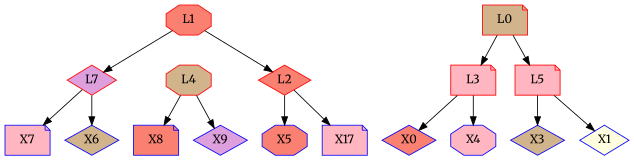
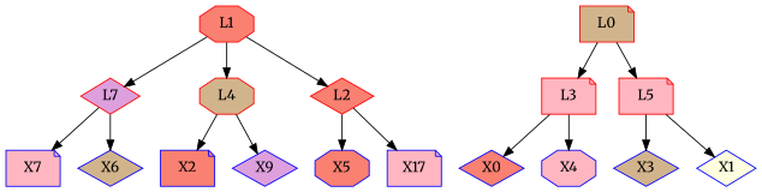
  digraph {
    fontname=Merriweather
    node [color=blue fillcolor=lightpink fontname=Merriweather shape=diamond style=filled]
    edge [color=black fontname=Merriweather]
    n1 [color=red fillcolor=plum label=L7]
    X7 [shape=note]
    X6 [fillcolor=tan]
    X3 [fillcolor=tan]
    n5 [fillcolor=salmon label=X0]
    X5 [fillcolor=salmon shape=octagon]
-   X2 [fillcolor=salmon shape=note label=X8]
+   X2 [fillcolor=salmon shape=note]
    n8 [label=X17 shape=note]
    X9 [fillcolor=plum]
    L4 [color=red fillcolor=tan shape=octagon]
    L3 [color=red shape=note]
    X4 [shape=octagon]
    X1 [fillcolor=lightyellow]
    L1 [color=red fillcolor=salmon shape=octagon]
    L2 [color=red fillcolor=salmon]
    L5 [color=red shape=note]
    L0 [color=red fillcolor=tan shape=note]
    subgraph sub_1 {
    }
    subgraph sub_2 {
      n1
      X7
      X6
      X3
      n5
      X5
      X2
      n8
      X9
      L4
      L3
      X4
      X1
      L1
      L2
      L5
      L0
    }
    n1 -> X7
    n1 -> X6
    L4 -> X2
    L4 -> X9
    L3 -> n5
    L3 -> X4
    L1 -> n1
+   L1 -> L4
    L1 -> L2
    L2 -> X5
    L2 -> n8
    L5 -> X3
    L5 -> X1
    L0 -> L3
    L0 -> L5
  }
